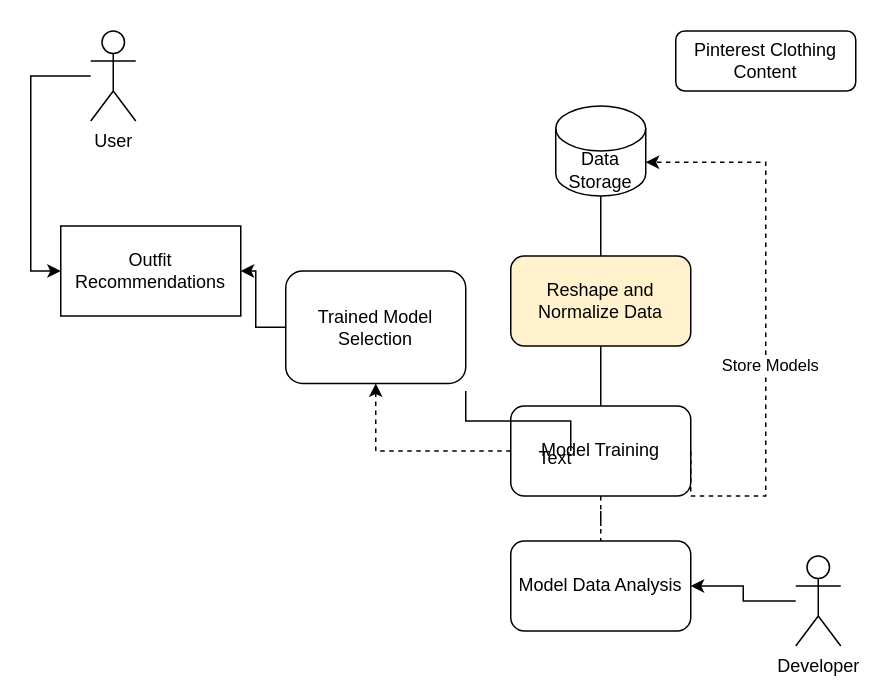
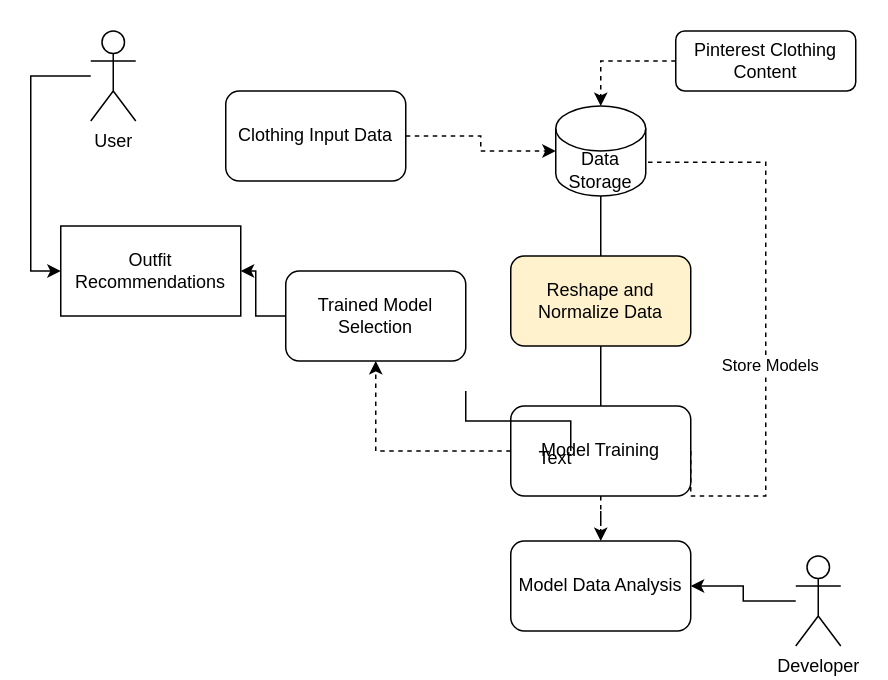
  <mxCell id="0" />
  <mxCell id="1" parent="0" />
+ <mxCell id="2" style="edgeStyle=orthogonalEdgeStyle;rounded=0;orthogonalLoop=1;jettySize=auto;html=1;dashed=1;" edge="1" parent="1" source="3" target="5"><mxGeometry relative="1" as="geometry"><mxPoint x="400" y="90" as="targetPoint" /></mxGeometry></mxCell>
+ <mxCell id="3" value="Clothing Input Data" style="rounded=1;whiteSpace=wrap;html=1;" vertex="1" parent="1"><mxGeometry x="150" y="60" width="120" height="60" as="geometry" /></mxCell>
  <mxCell id="4" style="edgeStyle=orthogonalEdgeStyle;rounded=0;orthogonalLoop=1;jettySize=auto;html=1;" edge="1" parent="1" source="5"><mxGeometry relative="1" as="geometry"><mxPoint x="400" y="210" as="targetPoint" /></mxGeometry></mxCell>
  <mxCell id="5" value="Data Storage" style="shape=cylinder3;whiteSpace=wrap;html=1;boundedLbl=1;backgroundOutline=1;size=15;" vertex="1" parent="1"><mxGeometry x="370" y="70" width="60" height="60" as="geometry" /></mxCell>
  <mxCell id="6" style="edgeStyle=orthogonalEdgeStyle;rounded=0;orthogonalLoop=1;jettySize=auto;html=1;" edge="1" parent="1" source="7"><mxGeometry relative="1" as="geometry"><mxPoint x="400" y="300" as="targetPoint" /></mxGeometry></mxCell>
  <mxCell id="7" value="Reshape and Normalize Data" style="rounded=1;whiteSpace=wrap;html=1;fillColor=#fff2cc;" vertex="1" parent="1"><mxGeometry x="340" y="170" width="120" height="60" as="geometry" /></mxCell>
- <mxCell id="8" style="edgeStyle=orthogonalEdgeStyle;rounded=0;orthogonalLoop=1;jettySize=auto;html=1;entryX=1;entryY=0;entryDx=0;entryDy=37.5;entryPerimeter=0;exitX=1;exitY=0.5;exitDx=0;exitDy=0;dashed=1;" edge="1" parent="1" source="12" target="5"><mxGeometry relative="1" as="geometry"><mxPoint x="560" y="90" as="targetPoint" /><Array as="points"><mxPoint x="510" y="330" /><mxPoint x="510" y="108" /></Array></mxGeometry></mxCell>
+ <mxCell id="8" style="edgeStyle=orthogonalEdgeStyle;rounded=0;orthogonalLoop=1;jettySize=auto;html=1;entryX=1;entryY=0;entryDx=0;entryDy=37.5;entryPerimeter=0;exitX=1;exitY=0.5;exitDx=0;exitDy=0;dashed=1;endArrow=none;" edge="1" parent="1" source="12" target="5"><mxGeometry relative="1" as="geometry"><mxPoint x="560" y="90" as="targetPoint" /><Array as="points"><mxPoint x="510" y="330" /><mxPoint x="510" y="108" /></Array></mxGeometry></mxCell>
  <mxCell id="9" value="Store Models" style="edgeLabel;html=1;align=center;verticalAlign=middle;resizable=0;points=[];" vertex="1" connectable="0" parent="8"><mxGeometry x="-0.119" y="-2" relative="1" as="geometry"><mxPoint as="offset" /></mxGeometry></mxCell>
  <mxCell id="10" style="edgeStyle=orthogonalEdgeStyle;rounded=0;orthogonalLoop=1;jettySize=auto;html=1;dashed=1;entryX=0.5;entryY=1;entryDx=0;entryDy=0;" edge="1" parent="1" source="12" target="14"><mxGeometry relative="1" as="geometry"><mxPoint x="220" y="330" as="targetPoint" /></mxGeometry></mxCell>
- <mxCell id="11" style="edgeStyle=orthogonalEdgeStyle;rounded=0;orthogonalLoop=1;jettySize=auto;html=1;dashed=1;entryX=0.5;entryY=0;entryDx=0;entryDy=0;endArrow=none;" edge="1" parent="1" source="12" target="20"><mxGeometry relative="1" as="geometry"><mxPoint x="400" y="420" as="targetPoint" /></mxGeometry></mxCell>
+ <mxCell id="11" style="edgeStyle=orthogonalEdgeStyle;rounded=0;orthogonalLoop=1;jettySize=auto;html=1;dashed=1;entryX=0.5;entryY=0;entryDx=0;entryDy=0;" edge="1" parent="1" source="12" target="20"><mxGeometry relative="1" as="geometry"><mxPoint x="400" y="420" as="targetPoint" /></mxGeometry></mxCell>
  <mxCell id="12" value="Model Training" style="rounded=1;whiteSpace=wrap;html=1;" vertex="1" parent="1"><mxGeometry x="340" y="270" width="120" height="60" as="geometry" /></mxCell>
  <mxCell id="13" style="edgeStyle=orthogonalEdgeStyle;rounded=0;orthogonalLoop=1;jettySize=auto;html=1;" edge="1" parent="1" source="14" target="15"><mxGeometry relative="1" as="geometry"><mxPoint x="220" y="180" as="targetPoint" /></mxGeometry></mxCell>
- <mxCell id="14" value="Trained Model Selection" style="rounded=1;whiteSpace=wrap;html=1;" vertex="1" parent="1"><mxGeometry x="190" y="180" width="120" height="75" as="geometry" /></mxCell>
+ <mxCell id="14" value="Trained Model Selection" style="rounded=1;whiteSpace=wrap;html=1;" vertex="1" parent="1"><mxGeometry x="190" y="180" width="120" height="60" as="geometry" /></mxCell>
  <mxCell id="15" value="Outfit Recommendations" style="whiteSpace=wrap;html=1;rounded=0;" vertex="1" parent="1"><mxGeometry x="40" y="150" width="120" height="60" as="geometry" /></mxCell>
  <mxCell id="16" style="edgeStyle=orthogonalEdgeStyle;rounded=0;orthogonalLoop=1;jettySize=auto;html=1;entryX=0;entryY=0.5;entryDx=0;entryDy=0;" edge="1" parent="1" source="17" target="15"><mxGeometry relative="1" as="geometry"><mxPoint x="30" y="180" as="targetPoint" /><Array as="points"><mxPoint x="20" y="50" /><mxPoint x="20" y="180" /></Array></mxGeometry></mxCell>
  <mxCell id="17" value="User" style="shape=umlActor;verticalLabelPosition=bottom;verticalAlign=top;html=1;outlineConnect=0;" vertex="1" parent="1"><mxGeometry x="60" width="30" height="60" as="geometry" y="20" /></mxCell>
  <mxCell id="18" value="Pinterest Clothing Content" style="rounded=1;whiteSpace=wrap;html=1;" vertex="1" parent="1"><mxGeometry x="450" y="20" width="120" height="40" as="geometry" /></mxCell>
+ <mxCell id="19" style="edgeStyle=orthogonalEdgeStyle;rounded=0;orthogonalLoop=1;jettySize=auto;html=1;entryX=0.5;entryY=0;entryDx=0;entryDy=0;entryPerimeter=0;dashed=1;" edge="1" parent="1" source="18" target="5"><mxGeometry relative="1" as="geometry" /></mxCell>
  <mxCell id="20" value="Model Data Analysis" style="rounded=1;whiteSpace=wrap;html=1;" vertex="1" parent="1"><mxGeometry x="340" y="360" width="120" height="60" as="geometry" /></mxCell>
  <mxCell id="21" value="" style="edgeStyle=elbowEdgeStyle;elbow=vertical;sourcePerimeterSpacing=0;targetPerimeterSpacing=0;startArrow=none;endArrow=none;rounded=0;curved=0;" edge="1" parent="1"><mxGeometry relative="1" as="geometry"><mxPoint x="310" y="260" as="sourcePoint" /><mxPoint x="380" y="300" as="targetPoint" /></mxGeometry></mxCell>
  <mxCell id="22" value="Text" style="text;html=1;align=center;verticalAlign=middle;whiteSpace=wrap;rounded=0;" vertex="1" parent="1"><mxGeometry x="340" y="290" width="60" height="30" as="geometry" /></mxCell>
  <mxCell id="23" style="edgeStyle=orthogonalEdgeStyle;rounded=0;orthogonalLoop=1;jettySize=auto;html=1;" edge="1" parent="1" source="24" target="20"><mxGeometry relative="1" as="geometry" /></mxCell>
  <mxCell id="24" value="Developer" style="shape=umlActor;verticalLabelPosition=bottom;verticalAlign=top;html=1;outlineConnect=0;" vertex="1" parent="1"><mxGeometry x="530" y="370" width="30" height="60" as="geometry" /></mxCell>
